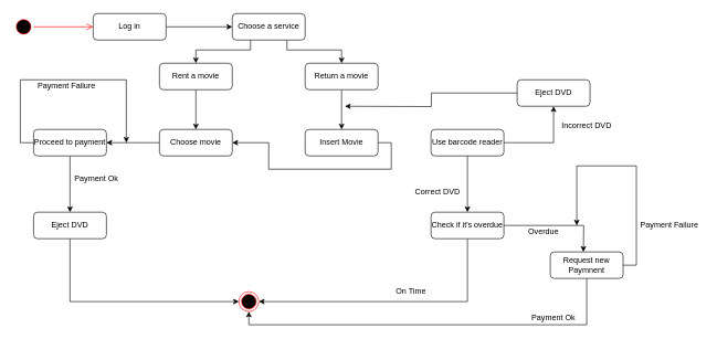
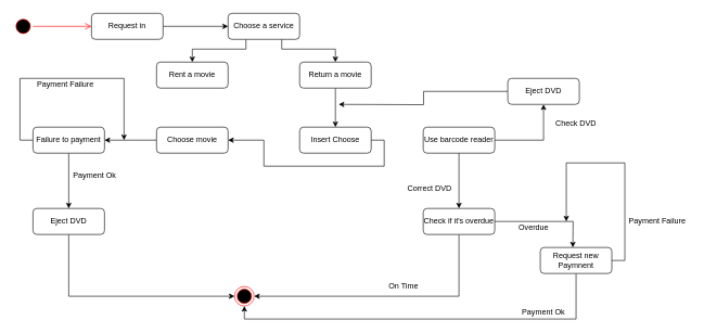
  <mxCell id="0" />
  <mxCell id="1" parent="0" />
  <mxCell id="2" value="" style="ellipse;html=1;shape=startState;fillColor=#000000;strokeColor=#ff0000;" vertex="1" parent="1"><mxGeometry x="20" y="25" width="30" height="30" as="geometry" /></mxCell>
  <mxCell id="3" value="" style="edgeStyle=orthogonalEdgeStyle;html=1;verticalAlign=bottom;endArrow=open;endSize=8;strokeColor=#ff0000;entryX=0;entryY=0.5;entryDx=0;entryDy=0;" edge="1" source="2" parent="1" target="5"><mxGeometry relative="1" as="geometry"><mxPoint x="130" y="40" as="targetPoint" /></mxGeometry></mxCell>
  <mxCell id="4" style="edgeStyle=orthogonalEdgeStyle;rounded=0;orthogonalLoop=1;jettySize=auto;html=1;exitX=1;exitY=0.5;exitDx=0;exitDy=0;entryX=0;entryY=0.5;entryDx=0;entryDy=0;" edge="1" parent="1" source="5" target="8"><mxGeometry relative="1" as="geometry" /></mxCell>
- <mxCell id="5" value="Log in" style="rounded=1;whiteSpace=wrap;html=1;" vertex="1" parent="1"><mxGeometry x="140" y="20" width="110" height="40" as="geometry" /></mxCell>
+ <mxCell id="5" value="Request in" style="rounded=1;whiteSpace=wrap;html=1;" vertex="1" parent="1"><mxGeometry x="140" y="20" width="110" height="40" as="geometry" /></mxCell>
  <mxCell id="6" style="edgeStyle=orthogonalEdgeStyle;rounded=0;orthogonalLoop=1;jettySize=auto;html=1;exitX=0.25;exitY=1;exitDx=0;exitDy=0;entryX=0.5;entryY=0;entryDx=0;entryDy=0;" edge="1" parent="1" source="8" target="12"><mxGeometry relative="1" as="geometry"><Array as="points"><mxPoint x="378" y="75" /><mxPoint x="295" y="75" /></Array></mxGeometry></mxCell>
  <mxCell id="7" style="edgeStyle=orthogonalEdgeStyle;rounded=0;orthogonalLoop=1;jettySize=auto;html=1;exitX=0.75;exitY=1;exitDx=0;exitDy=0;entryX=0.5;entryY=0;entryDx=0;entryDy=0;" edge="1" parent="1" source="8" target="10"><mxGeometry relative="1" as="geometry"><Array as="points"><mxPoint x="433" y="75" /><mxPoint x="515" y="75" /></Array></mxGeometry></mxCell>
  <mxCell id="8" value="Choose a service" style="rounded=1;whiteSpace=wrap;html=1;" vertex="1" parent="1"><mxGeometry x="350" y="20" width="110" height="40" as="geometry" /></mxCell>
  <mxCell id="9" style="edgeStyle=orthogonalEdgeStyle;rounded=0;orthogonalLoop=1;jettySize=auto;html=1;exitX=0.5;exitY=1;exitDx=0;exitDy=0;entryX=0.5;entryY=0;entryDx=0;entryDy=0;" edge="1" parent="1" source="10" target="16"><mxGeometry relative="1" as="geometry" /></mxCell>
  <mxCell id="10" value="Return a movie" style="rounded=1;whiteSpace=wrap;html=1;" vertex="1" parent="1"><mxGeometry x="460" y="95" width="110" height="40" as="geometry" /></mxCell>
- <mxCell id="11" style="edgeStyle=orthogonalEdgeStyle;rounded=0;orthogonalLoop=1;jettySize=auto;html=1;exitX=0.5;exitY=1;exitDx=0;exitDy=0;entryX=0.5;entryY=0;entryDx=0;entryDy=0;entryPerimeter=0;" edge="1" parent="1" source="12" target="14"><mxGeometry relative="1" as="geometry"><mxPoint x="295" y="185" as="targetPoint" /></mxGeometry></mxCell>
  <mxCell id="12" value="Rent a movie" style="rounded=1;whiteSpace=wrap;html=1;" vertex="1" parent="1"><mxGeometry x="240" y="95" width="110" height="40" as="geometry" /></mxCell>
  <mxCell id="13" style="edgeStyle=orthogonalEdgeStyle;rounded=0;orthogonalLoop=1;jettySize=auto;html=1;exitX=0;exitY=0.5;exitDx=0;exitDy=0;" edge="1" parent="1" source="14"><mxGeometry relative="1" as="geometry"><mxPoint x="160" y="215" as="targetPoint" /></mxGeometry></mxCell>
  <mxCell id="14" value="Choose movie" style="rounded=1;whiteSpace=wrap;html=1;" vertex="1" parent="1"><mxGeometry x="240" y="195" width="110" height="40" as="geometry" /></mxCell>
  <mxCell id="15" style="edgeStyle=orthogonalEdgeStyle;rounded=0;orthogonalLoop=1;jettySize=auto;html=1;exitX=1;exitY=0.5;exitDx=0;exitDy=0;" edge="1" parent="1" source="16" target="14"><mxGeometry relative="1" as="geometry" /></mxCell>
- <mxCell id="16" value="Insert Movie" style="rounded=1;whiteSpace=wrap;html=1;" vertex="1" parent="1"><mxGeometry x="460" y="195" width="110" height="40" as="geometry" /></mxCell>
+ <mxCell id="16" value="Insert Choose" style="rounded=1;whiteSpace=wrap;html=1;" vertex="1" parent="1"><mxGeometry x="460" y="195" width="110" height="40" as="geometry" /></mxCell>
  <mxCell id="17" style="edgeStyle=orthogonalEdgeStyle;rounded=0;orthogonalLoop=1;jettySize=auto;html=1;exitX=0.5;exitY=1;exitDx=0;exitDy=0;entryX=0.5;entryY=0;entryDx=0;entryDy=0;" edge="1" parent="1" source="26"><mxGeometry relative="1" as="geometry"><mxPoint x="705" y="360" as="targetPoint" /></mxGeometry></mxCell>
  <mxCell id="18" style="edgeStyle=orthogonalEdgeStyle;rounded=0;orthogonalLoop=1;jettySize=auto;html=1;exitX=1;exitY=0.5;exitDx=0;exitDy=0;entryX=0.5;entryY=1;entryDx=0;entryDy=0;" edge="1" parent="1" source="19" target="21"><mxGeometry relative="1" as="geometry" /></mxCell>
  <mxCell id="19" value="Use barcode reader" style="rounded=1;whiteSpace=wrap;html=1;" vertex="1" parent="1"><mxGeometry x="650" y="195" width="110" height="40" as="geometry" /></mxCell>
  <mxCell id="20" style="edgeStyle=orthogonalEdgeStyle;rounded=0;orthogonalLoop=1;jettySize=auto;html=1;exitX=0;exitY=0.5;exitDx=0;exitDy=0;" edge="1" parent="1" source="21"><mxGeometry relative="1" as="geometry"><mxPoint x="520" y="160" as="targetPoint" /></mxGeometry></mxCell>
  <mxCell id="21" value="Eject DVD" style="rounded=1;whiteSpace=wrap;html=1;" vertex="1" parent="1"><mxGeometry x="780" y="120" width="110" height="40" as="geometry" /></mxCell>
  <mxCell id="22" value="Correct DVD" style="text;html=1;strokeColor=none;fillColor=none;align=center;verticalAlign=middle;whiteSpace=wrap;rounded=0;" vertex="1" parent="1"><mxGeometry x="620" y="280" width="80" height="20" as="geometry" /></mxCell>
- <mxCell id="23" value="Incorrect DVD" style="text;html=1;strokeColor=none;fillColor=none;align=center;verticalAlign=middle;whiteSpace=wrap;rounded=0;" vertex="1" parent="1"><mxGeometry x="840" y="180" width="90" height="20" as="geometry" /></mxCell>
+ <mxCell id="23" value="Check DVD" style="text;html=1;strokeColor=none;fillColor=none;align=center;verticalAlign=middle;whiteSpace=wrap;rounded=0;" vertex="1" parent="1"><mxGeometry x="840" y="180" width="90" height="20" as="geometry" /></mxCell>
  <mxCell id="24" style="edgeStyle=orthogonalEdgeStyle;rounded=0;orthogonalLoop=1;jettySize=auto;html=1;exitX=1;exitY=0.5;exitDx=0;exitDy=0;" edge="1" parent="1" source="26"><mxGeometry relative="1" as="geometry"><mxPoint x="880" y="380" as="targetPoint" /></mxGeometry></mxCell>
  <mxCell id="25" style="edgeStyle=orthogonalEdgeStyle;rounded=0;orthogonalLoop=1;jettySize=auto;html=1;exitX=0.5;exitY=1;exitDx=0;exitDy=0;entryX=1;entryY=0.5;entryDx=0;entryDy=0;" edge="1" parent="1" source="26" target="32"><mxGeometry relative="1" as="geometry" /></mxCell>
  <mxCell id="26" value="Check if it's overdue" style="rounded=1;whiteSpace=wrap;html=1;" vertex="1" parent="1"><mxGeometry x="650" y="320" width="110" height="40" as="geometry" /></mxCell>
  <mxCell id="27" style="edgeStyle=orthogonalEdgeStyle;rounded=0;orthogonalLoop=1;jettySize=auto;html=1;exitX=0.5;exitY=1;exitDx=0;exitDy=0;entryX=0.5;entryY=0;entryDx=0;entryDy=0;" edge="1" parent="1" source="19" target="26"><mxGeometry relative="1" as="geometry"><mxPoint x="705" y="235" as="sourcePoint" /><mxPoint x="705" y="360" as="targetPoint" /></mxGeometry></mxCell>
  <mxCell id="28" style="edgeStyle=orthogonalEdgeStyle;rounded=0;orthogonalLoop=1;jettySize=auto;html=1;exitX=0.5;exitY=1;exitDx=0;exitDy=0;entryX=0.5;entryY=1;entryDx=0;entryDy=0;" edge="1" parent="1" source="30" target="32"><mxGeometry relative="1" as="geometry" /></mxCell>
  <mxCell id="29" style="edgeStyle=orthogonalEdgeStyle;rounded=0;orthogonalLoop=1;jettySize=auto;html=1;exitX=1;exitY=0.5;exitDx=0;exitDy=0;" edge="1" parent="1" source="30"><mxGeometry relative="1" as="geometry"><mxPoint x="870" y="340" as="targetPoint" /><Array as="points"><mxPoint x="960" y="400" /><mxPoint x="960" y="250" /><mxPoint x="870" y="250" /></Array></mxGeometry></mxCell>
  <mxCell id="30" value="Request new Paymnent" style="rounded=1;whiteSpace=wrap;html=1;" vertex="1" parent="1"><mxGeometry x="830" y="380" width="110" height="40" as="geometry" /></mxCell>
  <mxCell id="31" value="Overdue" style="text;html=1;strokeColor=none;fillColor=none;align=center;verticalAlign=middle;whiteSpace=wrap;rounded=0;" vertex="1" parent="1"><mxGeometry x="800" y="340" width="40" height="20" as="geometry" /></mxCell>
  <mxCell id="32" value="" style="ellipse;html=1;shape=endState;fillColor=#000000;strokeColor=#ff0000;" vertex="1" parent="1"><mxGeometry x="360" y="440" width="30" height="30" as="geometry" /></mxCell>
  <mxCell id="33" value="On Time" style="text;html=1;strokeColor=none;fillColor=none;align=center;verticalAlign=middle;whiteSpace=wrap;rounded=0;" vertex="1" parent="1"><mxGeometry x="590" y="430" width="60" height="20" as="geometry" /></mxCell>
  <mxCell id="34" value="Payment Ok" style="text;html=1;strokeColor=none;fillColor=none;align=center;verticalAlign=middle;whiteSpace=wrap;rounded=0;" vertex="1" parent="1"><mxGeometry x="800" y="470" width="70" height="20" as="geometry" /></mxCell>
  <mxCell id="35" value="Payment Failure" style="text;html=1;strokeColor=none;fillColor=none;align=center;verticalAlign=middle;whiteSpace=wrap;rounded=0;" vertex="1" parent="1"><mxGeometry x="960" y="330" width="100" height="20" as="geometry" /></mxCell>
  <mxCell id="36" style="edgeStyle=orthogonalEdgeStyle;rounded=0;orthogonalLoop=1;jettySize=auto;html=1;exitX=0.5;exitY=1;exitDx=0;exitDy=0;entryX=0.5;entryY=0;entryDx=0;entryDy=0;" edge="1" parent="1" source="38" target="40"><mxGeometry relative="1" as="geometry" /></mxCell>
  <mxCell id="37" style="edgeStyle=orthogonalEdgeStyle;rounded=0;orthogonalLoop=1;jettySize=auto;html=1;exitX=0;exitY=0.5;exitDx=0;exitDy=0;" edge="1" parent="1" source="38"><mxGeometry relative="1" as="geometry"><mxPoint x="190" y="215" as="targetPoint" /><Array as="points"><mxPoint x="30" y="215" /><mxPoint x="30" y="120" /><mxPoint x="190" y="120" /><mxPoint x="190" y="210" /></Array></mxGeometry></mxCell>
- <mxCell id="38" value="Proceed to payment" style="rounded=1;whiteSpace=wrap;html=1;" vertex="1" parent="1"><mxGeometry x="50" y="195" width="110" height="40" as="geometry" /></mxCell>
+ <mxCell id="38" value="Failure to payment" style="rounded=1;whiteSpace=wrap;html=1;" vertex="1" parent="1"><mxGeometry x="50" y="195" width="110" height="40" as="geometry" /></mxCell>
  <mxCell id="39" style="edgeStyle=orthogonalEdgeStyle;rounded=0;orthogonalLoop=1;jettySize=auto;html=1;exitX=0.5;exitY=1;exitDx=0;exitDy=0;entryX=0;entryY=0.5;entryDx=0;entryDy=0;" edge="1" parent="1" source="40" target="32"><mxGeometry relative="1" as="geometry" /></mxCell>
  <mxCell id="40" value="Eject DVD" style="rounded=1;whiteSpace=wrap;html=1;" vertex="1" parent="1"><mxGeometry x="50" y="320" width="110" height="40" as="geometry" /></mxCell>
  <mxCell id="41" value="Payment Ok" style="text;html=1;strokeColor=none;fillColor=none;align=center;verticalAlign=middle;whiteSpace=wrap;rounded=0;" vertex="1" parent="1"><mxGeometry x="110" y="260" width="70" height="20" as="geometry" /></mxCell>
  <mxCell id="42" value="Payment Failure" style="text;html=1;strokeColor=none;fillColor=none;align=center;verticalAlign=middle;whiteSpace=wrap;rounded=0;" vertex="1" parent="1"><mxGeometry x="50" y="120" width="100" height="20" as="geometry" /></mxCell>
